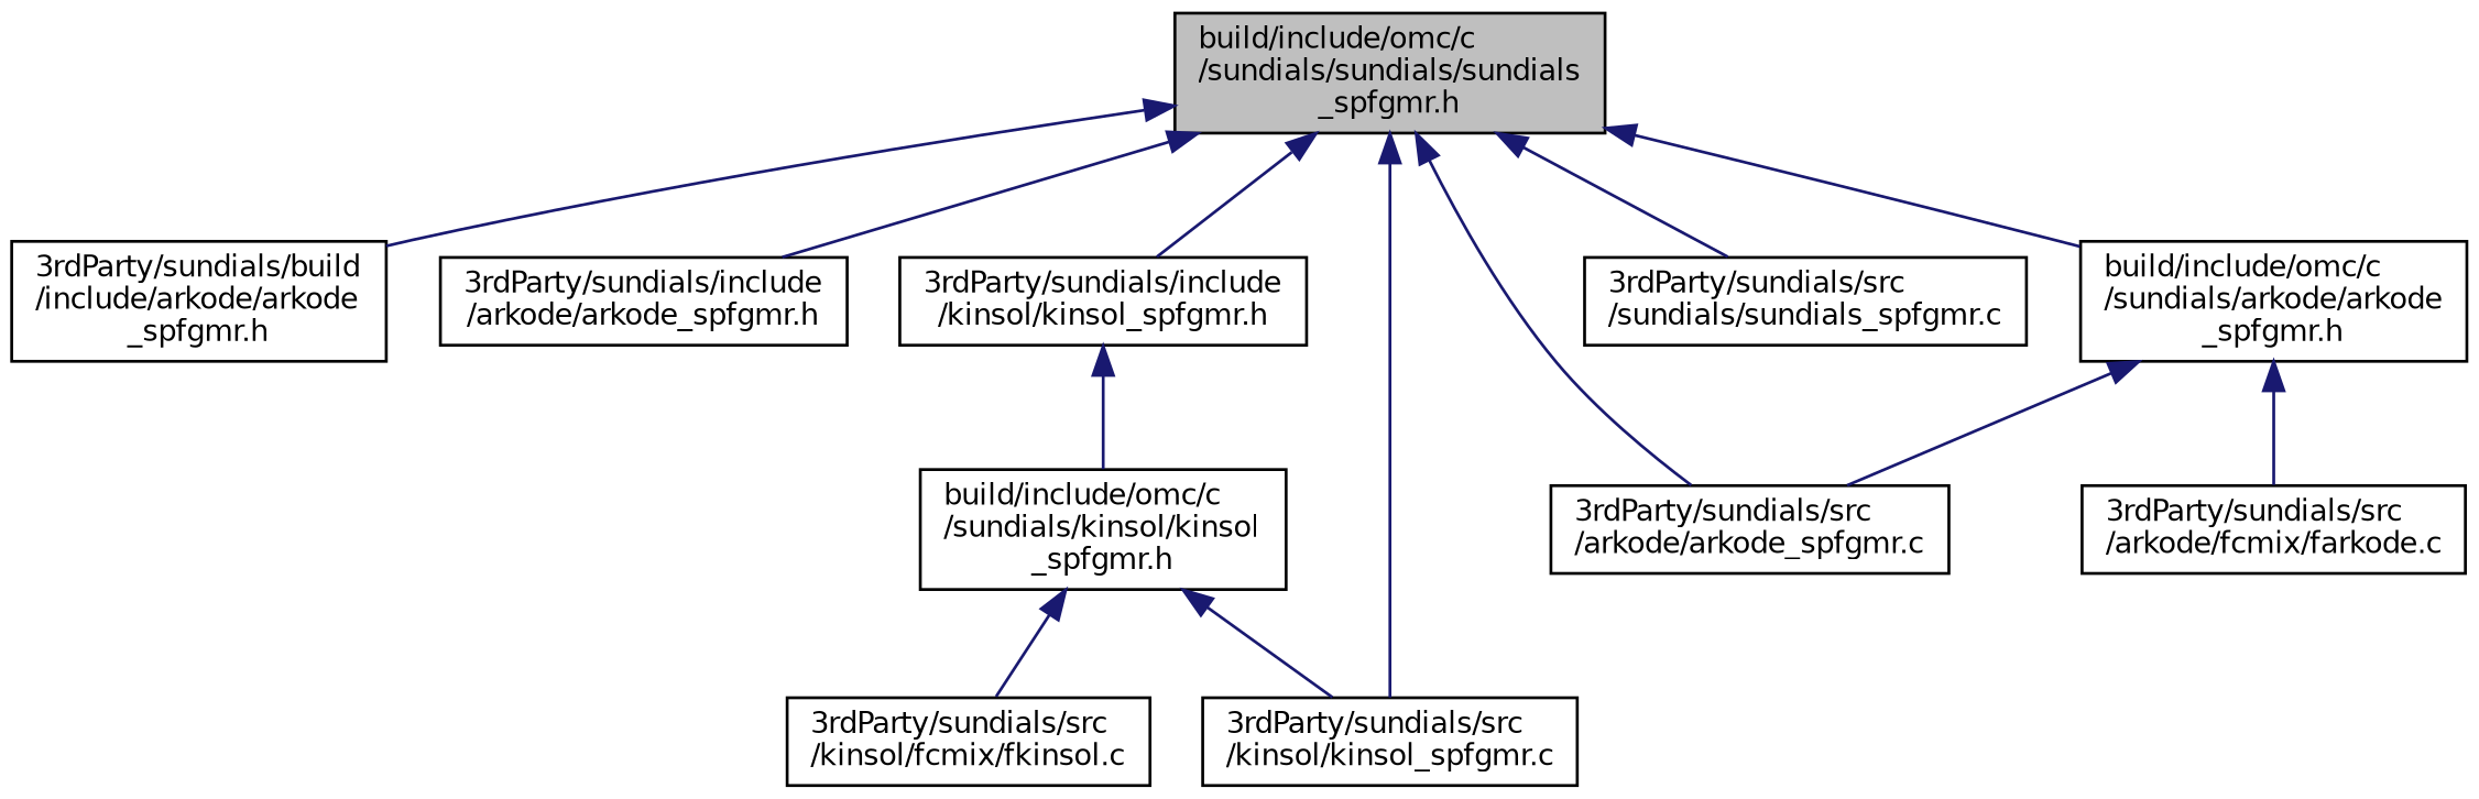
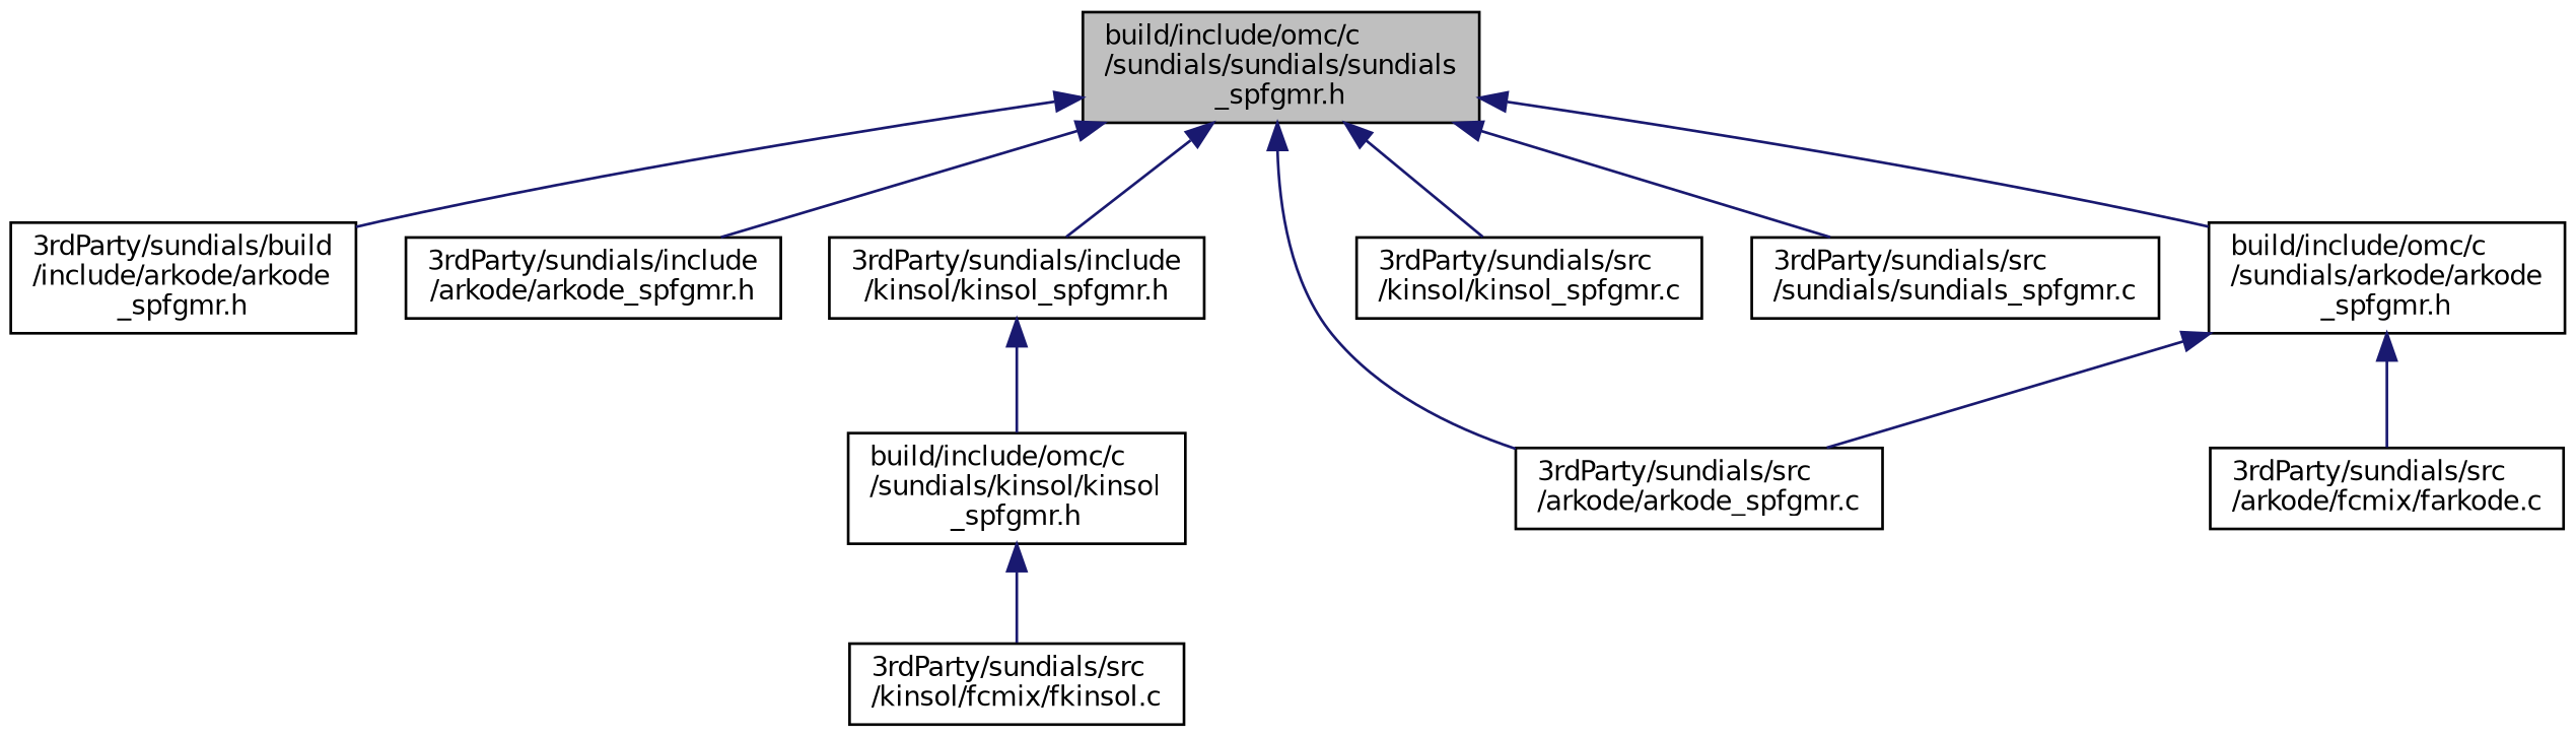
  digraph {
    node [color=black fillcolor=white fontname=Helvetica fontsize=10 shape=record style=filled]
    edge [color=midnightblue dir=back fontname=Helvetica fontsize=10 labelfontname=Helvetica labelfontsize=10 style=solid]
    n1 [fillcolor=grey75 fontcolor=black height=0.2 label="build/include/omc/c\l/sundials/sundials/sundials\l_spfgmr.h" width=0.4]
    n2 [height=0.2 label="3rdParty/sundials/build\l/include/arkode/arkode\l_spfgmr.h" width=0.4]
    n3 [height=0.2 label="3rdParty/sundials/include\l/arkode/arkode_spfgmr.h" width=0.4]
    n4 [height=0.2 label="3rdParty/sundials/include\l/kinsol/kinsol_spfgmr.h" width=0.4]
    n5 [height=0.2 label="3rdParty/sundials/src\l/arkode/arkode_spfgmr.c" width=0.4]
    n6 [height=0.2 label="3rdParty/sundials/src\l/kinsol/kinsol_spfgmr.c" width=0.4]
    n7 [height=0.2 label="3rdParty/sundials/src\l/sundials/sundials_spfgmr.c" width=0.4]
    n8 [height=0.2 label="build/include/omc/c\l/sundials/arkode/arkode\l_spfgmr.h" width=0.4]
    n9 [height=0.2 label="build/include/omc/c\l/sundials/kinsol/kinsol\l_spfgmr.h" width=0.4]
    n10 [height=0.2 label="3rdParty/sundials/src\l/arkode/fcmix/farkode.c" width=0.4]
    n11 [height=0.2 label="3rdParty/sundials/src\l/kinsol/fcmix/fkinsol.c" width=0.4]
    n1 -> n2
    n1 -> n3
    n1 -> n4
    n1 -> n5
    n1 -> n6
    n1 -> n7
    n1 -> n8
    n4 -> n9
    n8 -> n5
    n8 -> n10
-   n9 -> n6
    n9 -> n11
  }
